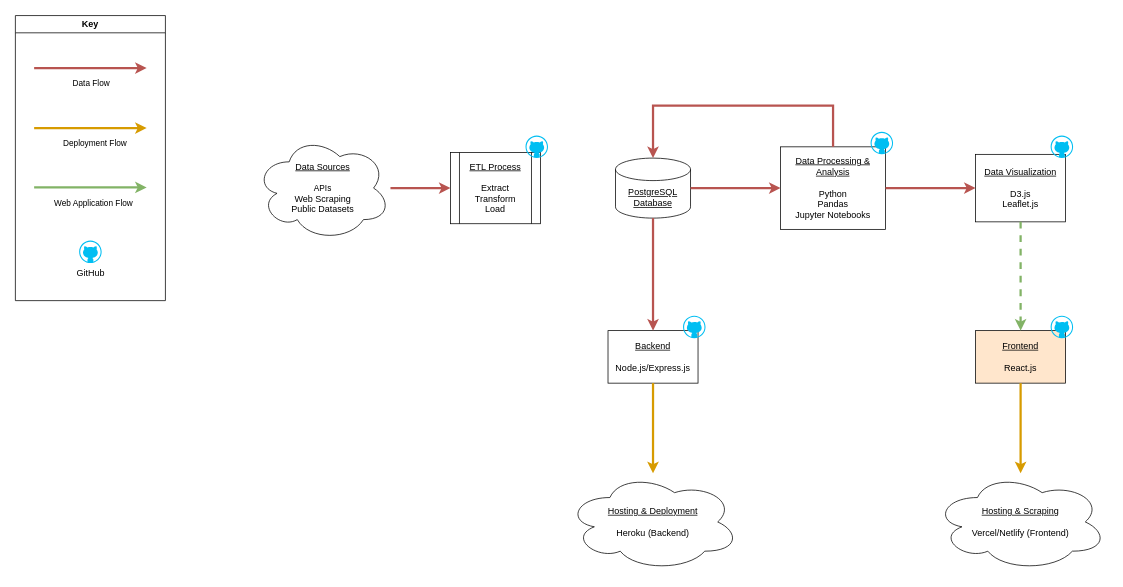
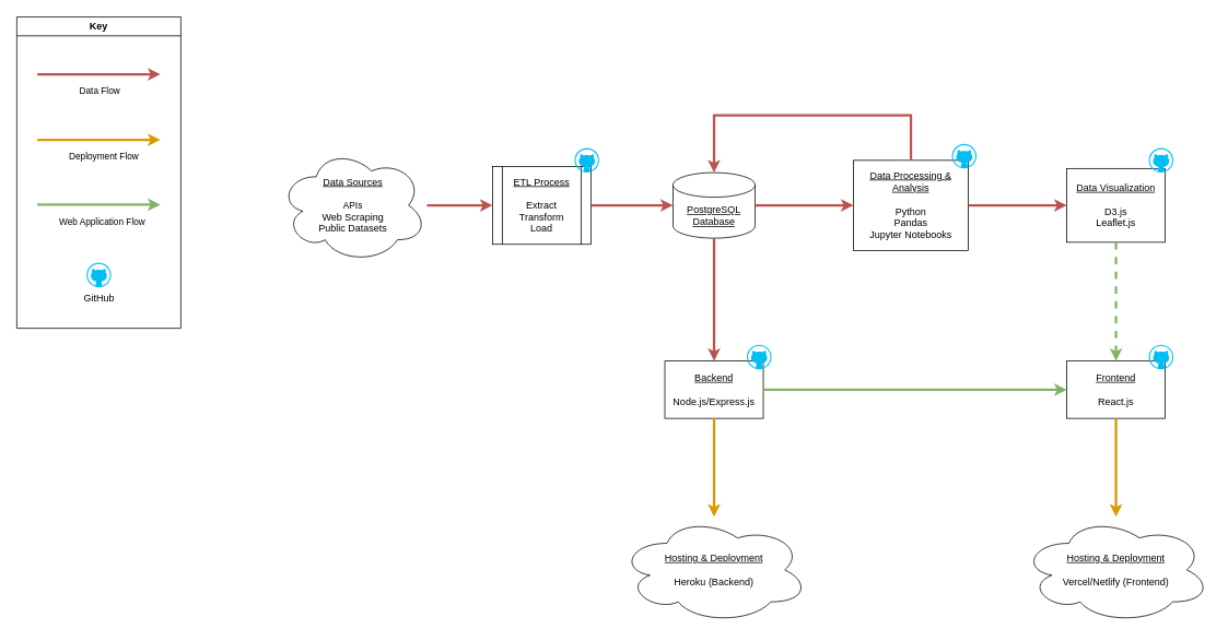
  <mxCell id="0" />
  <mxCell id="1" parent="0" />
  <mxCell id="2" value="&lt;u&gt;Data Sources&lt;br&gt;&lt;br&gt;&lt;/u&gt;&lt;span style=&quot;font-size: 11px;&quot;&gt;APIs&lt;/span&gt;&lt;br&gt;Web Scraping&lt;br&gt;Public Datasets" style="ellipse;shape=cloud;whiteSpace=wrap;html=1;" vertex="1" parent="1"><mxGeometry x="340" y="180" width="180" height="140" as="geometry" /></mxCell>
  <mxCell id="3" value="&lt;u&gt;ETL Process&lt;/u&gt;&lt;br&gt;&lt;br&gt;Extract&lt;br&gt;Transform&lt;br&gt;Load" style="shape=process;whiteSpace=wrap;html=1;backgroundOutline=1;" vertex="1" parent="1"><mxGeometry x="600" y="202.5" width="120" height="95" as="geometry" /></mxCell>
  <mxCell id="4" value="&lt;u&gt;PostgreSQL&lt;br&gt;Database&lt;/u&gt;" style="shape=cylinder3;whiteSpace=wrap;html=1;boundedLbl=1;backgroundOutline=1;size=15;" vertex="1" parent="1"><mxGeometry x="820" y="210" width="100" height="80" as="geometry" /></mxCell>
  <mxCell id="5" value="&lt;u&gt;Data Processing &amp;amp; Analysis&lt;/u&gt;&lt;br&gt;&lt;br&gt;Python&lt;br&gt;Pandas&lt;br&gt;Jupyter Notebooks" style="rounded=0;whiteSpace=wrap;html=1;" vertex="1" parent="1"><mxGeometry x="1040" y="195" width="140" height="110" as="geometry" /></mxCell>
  <mxCell id="6" value="&lt;u&gt;Backend&lt;br&gt;&lt;/u&gt;&amp;nbsp;&lt;br&gt;Node.js/Express.js" style="rounded=0;whiteSpace=wrap;html=1;" vertex="1" parent="1"><mxGeometry x="810" y="440" width="120" height="70" as="geometry" /></mxCell>
- <mxCell id="7" value="&lt;u&gt;Frontend&lt;/u&gt;&lt;br&gt;&lt;br&gt;React.js" style="rounded=0;whiteSpace=wrap;html=1;fillColor=#ffe6cc;" vertex="1" parent="1"><mxGeometry x="1300" y="440" width="120" height="70" as="geometry" /></mxCell>
+ <mxCell id="7" value="&lt;u&gt;Frontend&lt;/u&gt;&lt;br&gt;&lt;br&gt;React.js" style="rounded=0;whiteSpace=wrap;html=1;" vertex="1" parent="1"><mxGeometry x="1300" y="440" width="120" height="70" as="geometry" /></mxCell>
  <mxCell id="8" value="&lt;u&gt;Data Visualization&lt;br&gt;&lt;/u&gt;&lt;br&gt;D3.js&lt;br&gt;Leaflet.js" style="rounded=0;whiteSpace=wrap;html=1;" vertex="1" parent="1"><mxGeometry x="1300" y="205" width="120" height="90" as="geometry" /></mxCell>
- <mxCell id="9" value="&lt;u&gt;Hosting &amp;amp; Scraping&lt;/u&gt;&lt;br&gt;&lt;br&gt;Vercel/Netlify (Frontend)" style="ellipse;shape=cloud;whiteSpace=wrap;html=1;" vertex="1" parent="1"><mxGeometry x="1245" y="630" width="230" height="130" as="geometry" /></mxCell>
+ <mxCell id="9" value="&lt;u&gt;Hosting &amp;amp; Deployment&lt;/u&gt;&lt;br&gt;&lt;br&gt;Vercel/Netlify (Frontend)" style="ellipse;shape=cloud;whiteSpace=wrap;html=1;" vertex="1" parent="1"><mxGeometry x="1245" y="630" width="230" height="130" as="geometry" /></mxCell>
  <mxCell id="10" value="&lt;u&gt;Hosting &amp;amp; Deployment&lt;/u&gt;&lt;br&gt;&lt;br&gt;Heroku (Backend)" style="ellipse;shape=cloud;whiteSpace=wrap;html=1;" vertex="1" parent="1"><mxGeometry x="755" y="630" width="230" height="130" as="geometry" /></mxCell>
  <mxCell id="11" value="" style="endArrow=classic;html=1;rounded=0;fillColor=#f8cecc;strokeColor=#b85450;strokeWidth=3;" edge="1" parent="1" source="2" target="3"><mxGeometry width="50" height="50" relative="1" as="geometry"><mxPoint x="400" y="640" as="sourcePoint" /><mxPoint x="450" y="590" as="targetPoint" /></mxGeometry></mxCell>
+ <mxCell id="12" value="" style="endArrow=classic;html=1;rounded=0;fillColor=#f8cecc;strokeColor=#b85450;strokeWidth=3;" edge="1" parent="1" source="3" target="4"><mxGeometry width="50" height="50" relative="1" as="geometry"><mxPoint x="640" y="640" as="sourcePoint" /><mxPoint x="690" y="590" as="targetPoint" /></mxGeometry></mxCell>
  <mxCell id="13" value="" style="endArrow=classic;html=1;rounded=0;fillColor=#f8cecc;strokeColor=#b85450;strokeWidth=3;" edge="1" parent="1" source="4" target="5"><mxGeometry width="50" height="50" relative="1" as="geometry"><mxPoint x="930" y="350" as="sourcePoint" /><mxPoint x="980" y="300" as="targetPoint" /></mxGeometry></mxCell>
  <mxCell id="14" value="" style="endArrow=classic;html=1;rounded=0;fillColor=#f8cecc;strokeColor=#b85450;strokeWidth=3;" edge="1" parent="1" source="4" target="6"><mxGeometry width="50" height="50" relative="1" as="geometry"><mxPoint x="810" y="640" as="sourcePoint" /><mxPoint x="860" y="590" as="targetPoint" /></mxGeometry></mxCell>
  <mxCell id="15" style="edgeStyle=orthogonalEdgeStyle;rounded=0;orthogonalLoop=1;jettySize=auto;html=1;fillColor=#f8cecc;strokeColor=#b85450;strokeWidth=3;" edge="1" parent="1" source="5" target="4"><mxGeometry relative="1" as="geometry"><Array as="points"><mxPoint x="1110" y="140" /><mxPoint x="870" y="140" /></Array></mxGeometry></mxCell>
  <mxCell id="16" value="" style="endArrow=classic;html=1;rounded=0;fillColor=#f8cecc;strokeColor=#b85450;strokeWidth=3;" edge="1" parent="1" source="5" target="8"><mxGeometry width="50" height="50" relative="1" as="geometry"><mxPoint x="1090" y="640" as="sourcePoint" /><mxPoint x="1140" y="590" as="targetPoint" /></mxGeometry></mxCell>
+ <mxCell id="17" value="" style="endArrow=classic;html=1;rounded=0;fillColor=#d5e8d4;strokeColor=#82b366;strokeWidth=3;" edge="1" parent="1" source="6" target="7"><mxGeometry width="50" height="50" relative="1" as="geometry"><mxPoint x="1080" y="570" as="sourcePoint" /><mxPoint x="1130" y="520" as="targetPoint" /></mxGeometry></mxCell>
  <mxCell id="18" value="" style="endArrow=classic;html=1;rounded=0;fillColor=#d5e8d4;strokeColor=#82b366;strokeWidth=3;dashed=1;" edge="1" parent="1" source="8" target="7"><mxGeometry width="50" height="50" relative="1" as="geometry"><mxPoint x="1080" y="570" as="sourcePoint" /><mxPoint x="1130" y="520" as="targetPoint" /></mxGeometry></mxCell>
  <mxCell id="19" value="" style="endArrow=classic;html=1;rounded=0;strokeWidth=3;fillColor=#ffe6cc;strokeColor=#d79b00;" edge="1" parent="1" source="7" target="9"><mxGeometry width="50" height="50" relative="1" as="geometry"><mxPoint x="1180" y="500" as="sourcePoint" /><mxPoint x="1230" y="450" as="targetPoint" /></mxGeometry></mxCell>
  <mxCell id="20" value="" style="endArrow=classic;html=1;rounded=0;fillColor=#ffe6cc;strokeColor=#d79b00;strokeWidth=3;" edge="1" parent="1" source="6" target="10"><mxGeometry width="50" height="50" relative="1" as="geometry"><mxPoint x="1010" y="500" as="sourcePoint" /><mxPoint x="1060" y="450" as="targetPoint" /></mxGeometry></mxCell>
  <mxCell id="21" value="" style="verticalLabelPosition=bottom;html=1;verticalAlign=top;align=center;strokeColor=none;fillColor=#00BEF2;shape=mxgraph.azure.github_code;pointerEvents=1;" vertex="1" parent="1"><mxGeometry x="1160" y="175" width="30" height="30" as="geometry" /></mxCell>
  <mxCell id="22" value="" style="verticalLabelPosition=bottom;html=1;verticalAlign=top;align=center;strokeColor=none;fillColor=#00BEF2;shape=mxgraph.azure.github_code;pointerEvents=1;" vertex="1" parent="1"><mxGeometry x="1400" y="420" width="30" height="30" as="geometry" /></mxCell>
  <mxCell id="23" value="" style="verticalLabelPosition=bottom;html=1;verticalAlign=top;align=center;strokeColor=none;fillColor=#00BEF2;shape=mxgraph.azure.github_code;pointerEvents=1;" vertex="1" parent="1"><mxGeometry x="910" y="420" width="30" height="30" as="geometry" /></mxCell>
  <mxCell id="24" value="" style="verticalLabelPosition=bottom;html=1;verticalAlign=top;align=center;strokeColor=none;fillColor=#00BEF2;shape=mxgraph.azure.github_code;pointerEvents=1;" vertex="1" parent="1"><mxGeometry x="700" y="180" width="30" height="30" as="geometry" /></mxCell>
  <mxCell id="25" value="Key" style="swimlane;whiteSpace=wrap;html=1;" vertex="1" parent="1"><mxGeometry x="20" y="20" width="200" height="380" as="geometry"><mxRectangle x="-210" y="40" width="60" height="30" as="alternateBounds" /></mxGeometry></mxCell>
  <mxCell id="26" value="" style="endArrow=classic;html=1;rounded=0;fillColor=#ffe6cc;strokeColor=#d79b00;strokeWidth=3;" edge="1" parent="25"><mxGeometry width="50" height="50" relative="1" as="geometry"><mxPoint x="25" y="150" as="sourcePoint" /><mxPoint x="175" y="150" as="targetPoint" /><Array as="points" /></mxGeometry></mxCell>
  <mxCell id="27" value="Deployment Flow" style="edgeLabel;html=1;align=center;verticalAlign=middle;resizable=0;points=[];" vertex="1" connectable="0" parent="26"><mxGeometry x="0.048" y="-4" relative="1" as="geometry"><mxPoint x="2" y="16" as="offset" /></mxGeometry></mxCell>
  <mxCell id="28" value="" style="endArrow=classic;html=1;rounded=0;fillColor=#f8cecc;strokeColor=#b85450;strokeWidth=3;" edge="1" parent="25"><mxGeometry width="50" height="50" relative="1" as="geometry"><mxPoint x="25" y="70" as="sourcePoint" /><mxPoint x="175" y="70" as="targetPoint" /><Array as="points" /></mxGeometry></mxCell>
  <mxCell id="29" value="Data Flow" style="edgeLabel;html=1;align=center;verticalAlign=middle;resizable=0;points=[];" vertex="1" connectable="0" parent="28"><mxGeometry x="0.048" y="-4" relative="1" as="geometry"><mxPoint x="-3" y="16" as="offset" /></mxGeometry></mxCell>
  <mxCell id="30" value="" style="endArrow=classic;html=1;rounded=0;fillColor=#d5e8d4;strokeColor=#82b366;strokeWidth=3;" edge="1" parent="25"><mxGeometry width="50" height="50" relative="1" as="geometry"><mxPoint x="25" y="229.17" as="sourcePoint" /><mxPoint x="175" y="229.17" as="targetPoint" /><Array as="points" /></mxGeometry></mxCell>
  <mxCell id="31" value="Web Application Flow" style="edgeLabel;html=1;align=center;verticalAlign=middle;resizable=0;points=[];" vertex="1" connectable="0" parent="30"><mxGeometry x="0.048" y="-4" relative="1" as="geometry"><mxPoint y="16" as="offset" /></mxGeometry></mxCell>
  <mxCell id="32" value="GitHub" style="verticalLabelPosition=bottom;html=1;verticalAlign=top;align=center;strokeColor=none;fillColor=#00BEF2;shape=mxgraph.azure.github_code;pointerEvents=1;" vertex="1" parent="25"><mxGeometry x="85" y="300" width="30" height="30" as="geometry" /></mxCell>
  <mxCell id="33" value="" style="verticalLabelPosition=bottom;html=1;verticalAlign=top;align=center;strokeColor=none;fillColor=#00BEF2;shape=mxgraph.azure.github_code;pointerEvents=1;" vertex="1" parent="1"><mxGeometry x="1400" y="180" width="30" height="30" as="geometry" /></mxCell>
